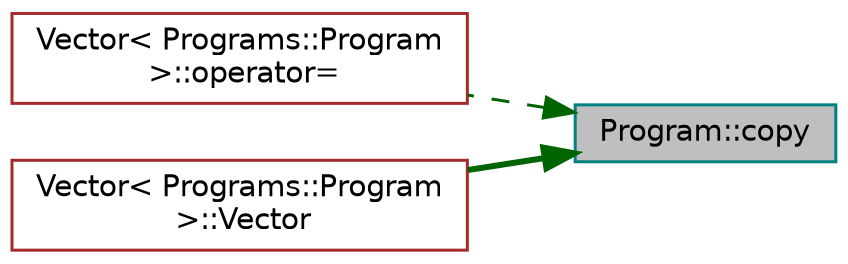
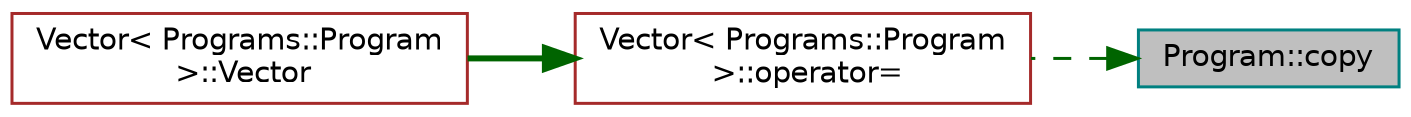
  digraph {
    rankdir=RL
    node [color=brown fillcolor=white fontname=Helvetica fontsize=10 shape=record style=filled]
    edge [color=darkgreen dir=back fontname=Helvetica fontsize=10 labelfontname=Helvetica labelfontsize=10]
    n1 [color=teal fillcolor=grey75 fontcolor=black height=0.2 label="Program::copy" width=0.4]
    n2 [height=0.2 label="Vector\< Programs::Program\l \>::operator=" width=0.4]
    n3 [height=0.2 label="Vector\< Programs::Program\l \>::Vector" width=0.4]
    n1 -> n2 [style=dashed]
-   n1 -> n3 [style=bold]
+   n2 -> n3 [style=bold]
  }
